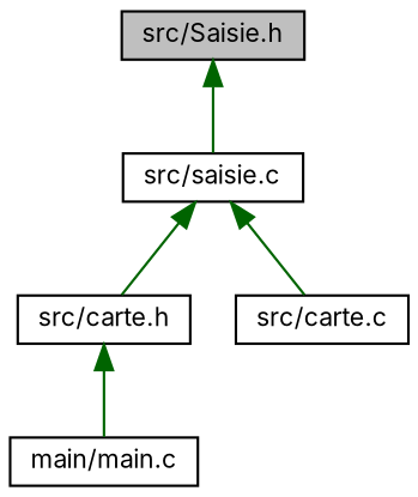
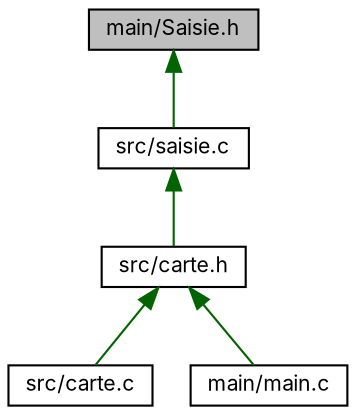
  digraph {
    fontname=Inter
    node [color=black fillcolor=white fontname=Inter fontsize=10 shape=record style=filled]
    edge [color=darkgreen dir=back fontname=Inter fontsize=10 labelfontname=Helvetica labelfontsize=10 style=solid]
-   n1 [fillcolor=grey75 fontcolor=black height=0.2 label="src/Saisie.h" width=0.4]
+   n1 [fillcolor=grey75 fontcolor=black height=0.2 label="main/Saisie.h" width=0.4]
    n2 [height=0.2 label="src/saisie.c" width=0.4]
    n3 [height=0.2 label="src/carte.h" width=0.4]
    n4 [height=0.2 label="src/carte.c" width=0.4]
    n5 [height=0.2 label="main/main.c" width=0.4]
    n1 -> n2
    n2 -> n3
-   n2 -> n4
+   n3 -> n4
    n3 -> n5
  }
